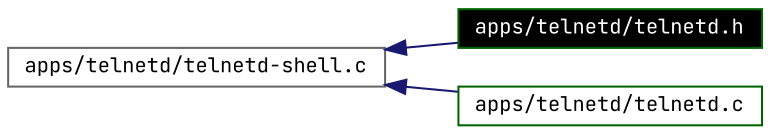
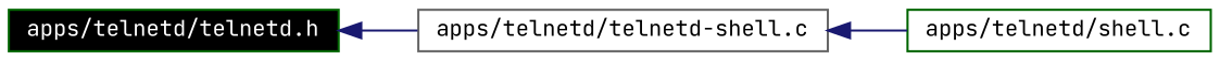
  digraph {
    fontname="JetBrains Mono"
    rankdir=LR
    node [color=darkgreen fillcolor=white fontname="JetBrains Mono" fontsize=10 shape=record style=filled]
    edge [color=midnightblue dir=back fontname="JetBrains Mono" fontsize=10 labelfontname=Helvetica labelfontsize=10 style=solid]
    n1 [fillcolor=black fontcolor=white height=0.2 label="apps/telnetd/telnetd.h" width=0.4]
    n2 [color=gray40 height=0.2 label="apps/telnetd/telnetd-shell.c" width=0.4]
-   n3 [height=0.2 label="apps/telnetd/telnetd.c" width=0.4]
-   n2 -> n1
+   n3 [height=0.2 label="apps/telnetd/shell.c" width=0.4]
+   n1 -> n2
    n2 -> n3
  }
